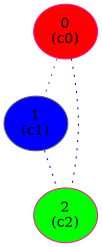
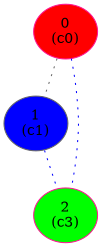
  graph {
    node [style=filled color=deeppink]
    edge [color=blue style=dotted]
    n1 [fillcolor=red label="0\n(c0)"]
    n2 [fillcolor=blue label="1\n(c1)" color=gray40]
-   n3 [fillcolor=green label="2\n(c2)"]
+   n3 [fillcolor=green label="2\n(c3)"]
    n1 -- n2 [color=gray40]
    n1 -- n3
    n2 -- n3
  }
